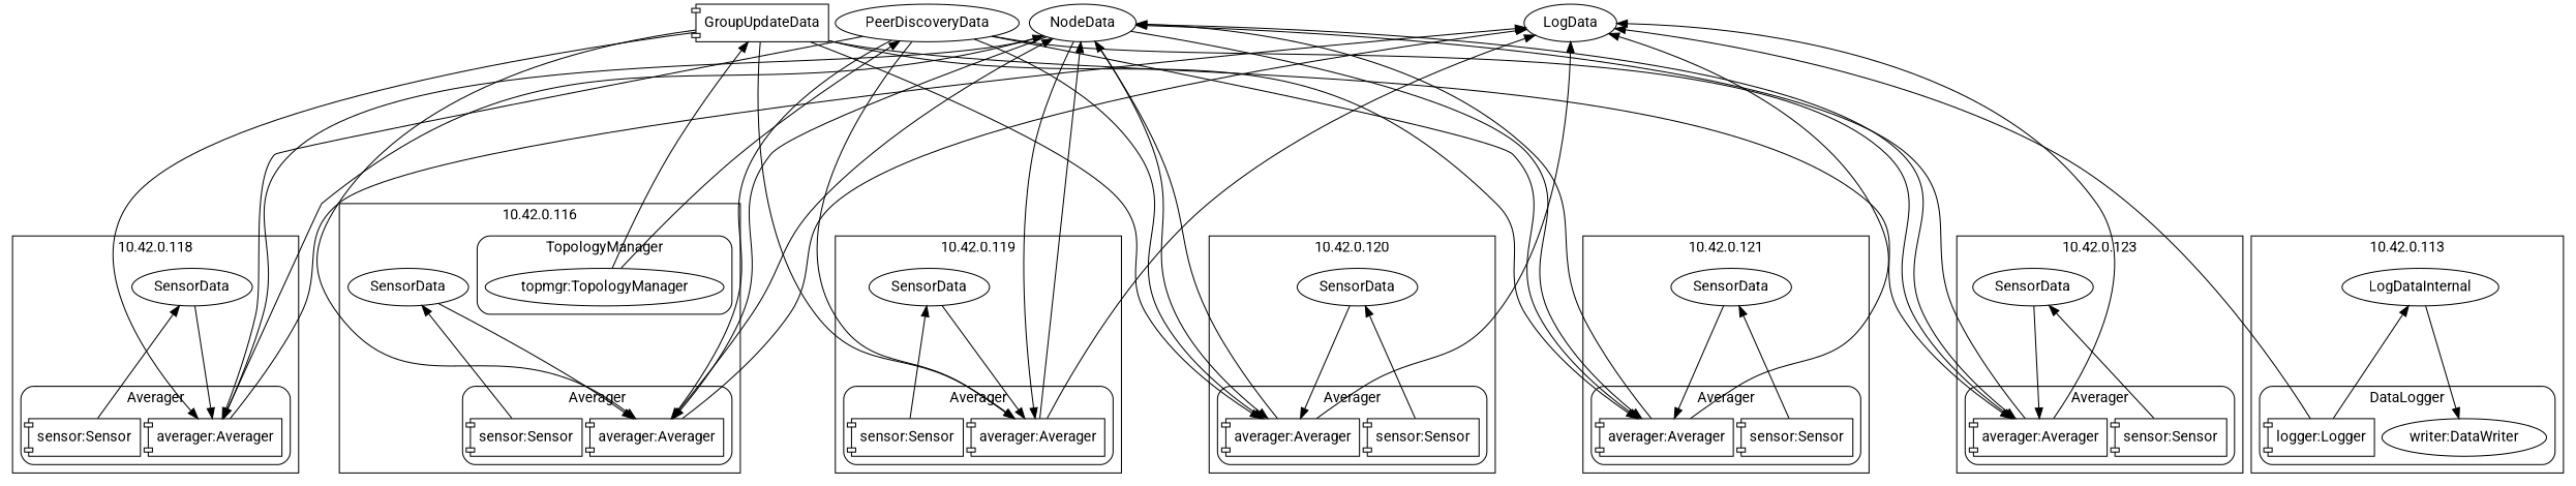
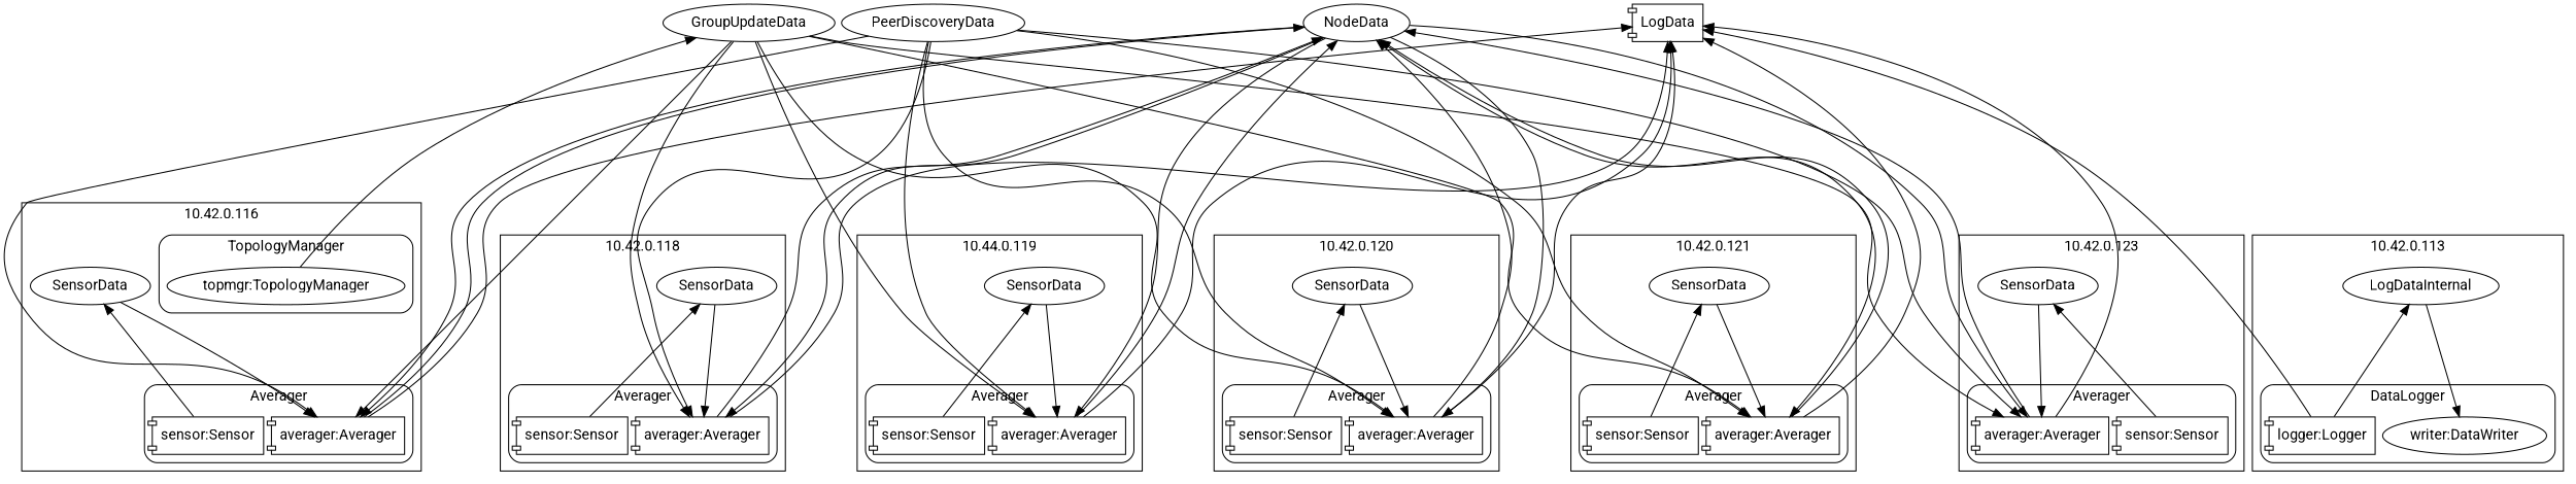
  digraph {
    fontname=Roboto
    nodesep=0.1
    rankdir=TB
    ranksep=1.5
    node [fontname=Roboto shape=ellipse rank=max]
    edge [fontname=Roboto]
    NodeData [rank=""]
-   GroupUpdateData [shape=component rank=""]
+   GroupUpdateData [rank=""]
    PeerDiscoveryData [rank=""]
-   LogData [rank=""]
+   LogData [shape=component rank=""]
    n5 [label=SensorData rank=""]
    n6 [label="sensor:Sensor" shape=component]
    n7 [label="averager:Averager" shape=component]
    n8 [label="topmgr:TopologyManager"]
    n9 [label=SensorData rank=""]
    n10 [label="sensor:Sensor" shape=component]
    n11 [label="averager:Averager" shape=component]
    n12 [label=SensorData rank=""]
    n13 [label="sensor:Sensor" shape=component]
    n14 [label="averager:Averager" shape=component]
    n15 [label=SensorData rank=""]
    n16 [label="sensor:Sensor" shape=component]
    n17 [label="averager:Averager" shape=component]
    n18 [label=SensorData rank=""]
    n19 [label="sensor:Sensor" shape=component]
    n20 [label="averager:Averager" shape=component]
    n21 [label=SensorData rank=""]
    n22 [label="sensor:Sensor" shape=component]
    n23 [label="averager:Averager" shape=component]
    n24 [label=LogDataInternal rank=""]
    n25 [label="logger:Logger" shape=component]
    n26 [label="writer:DataWriter"]
    subgraph sub_1 {
      rank=min
      NodeData
      GroupUpdateData
      PeerDiscoveryData
      LogData
    }
    subgraph cluster_2 {
      label="10.42.0.116"
      rank=max
      rankdir=BT
      subgraph sub_3 {
        label="10.42.0.116"
        rank=min
        rankdir=BT
        n5
      }
      subgraph cluster_4 {
        label=Averager
        rank=max
        rankdir=BT
        style=rounded
        n6
        n7
      }
      subgraph cluster_5 {
        label=TopologyManager
        rank=max
        rankdir=BT
        style=rounded
        n8
      }
    }
    subgraph cluster_6 {
      label="10.42.0.118"
      rank=max
      rankdir=BT
      subgraph sub_7 {
        label="10.42.0.118"
        rank=min
        rankdir=BT
        n9
      }
      subgraph cluster_8 {
        label=Averager
        rank=max
        rankdir=BT
        style=rounded
        n10
        n11
      }
    }
    subgraph cluster_9 {
-     label="10.42.0.119"
+     label="10.44.0.119"
      rank=max
      rankdir=BT
      subgraph sub_10 {
        label="10.42.0.119"
        rank=min
        rankdir=BT
        n12
      }
      subgraph cluster_11 {
        label=Averager
        rank=max
        rankdir=BT
        style=rounded
        n13
        n14
      }
    }
    subgraph cluster_12 {
      label="10.42.0.120"
      rank=max
      rankdir=BT
      subgraph sub_13 {
        label="10.42.0.120"
        rank=min
        rankdir=BT
        n15
      }
      subgraph cluster_14 {
        label=Averager
        rank=max
        rankdir=BT
        style=rounded
        n16
        n17
      }
    }
    subgraph cluster_15 {
      label="10.42.0.121"
      rank=max
      rankdir=BT
      subgraph sub_16 {
        label="10.42.0.121"
        rank=min
        rankdir=BT
        n18
      }
      subgraph cluster_17 {
        label=Averager
        rank=max
        rankdir=BT
        style=rounded
        n19
        n20
      }
    }
    subgraph cluster_18 {
      label="10.42.0.123"
      rank=max
      rankdir=BT
      subgraph sub_19 {
        label="10.42.0.123"
        rank=min
        rankdir=BT
        n21
      }
      subgraph cluster_20 {
        label=Averager
        rank=max
        rankdir=BT
        style=rounded
        n22
        n23
      }
    }
    subgraph cluster_21 {
      label="10.42.0.113"
      rank=max
      rankdir=BT
      subgraph sub_22 {
        label="10.42.0.113"
        rank=min
        rankdir=BT
        n24
      }
      subgraph cluster_23 {
        label=DataLogger
        rank=max
        rankdir=BT
        style=rounded
        n25
        n26
      }
    }
    NodeData -> n7
    NodeData -> n11
    NodeData -> n14
    NodeData -> n17
    NodeData -> n20
    NodeData -> n23
    GroupUpdateData -> n7
    GroupUpdateData -> n11
    GroupUpdateData -> n14
    GroupUpdateData -> n17
    GroupUpdateData -> n20
    GroupUpdateData -> n23
    PeerDiscoveryData -> n7
    PeerDiscoveryData -> n11
    PeerDiscoveryData -> n14
    PeerDiscoveryData -> n17
    PeerDiscoveryData -> n20
    PeerDiscoveryData -> n23
    n5 -> n7
    n6 -> n5
    n7 -> NodeData
    n7 -> LogData
    n8 -> GroupUpdateData
-   n8 -> PeerDiscoveryData
    n9 -> n11
    n10 -> n9
    n11 -> NodeData
    n11 -> LogData
    n12 -> n14
    n13 -> n12
    n14 -> NodeData
    n14 -> LogData
    n15 -> n17
    n16 -> n15
    n17 -> NodeData
    n17 -> LogData
    n18 -> n20
    n19 -> n18
    n20 -> NodeData
    n20 -> LogData
    n21 -> n23
    n22 -> n21
    n23 -> NodeData
    n23 -> LogData
    n24 -> n26
    n25 -> LogData
    n25 -> n24
  }
